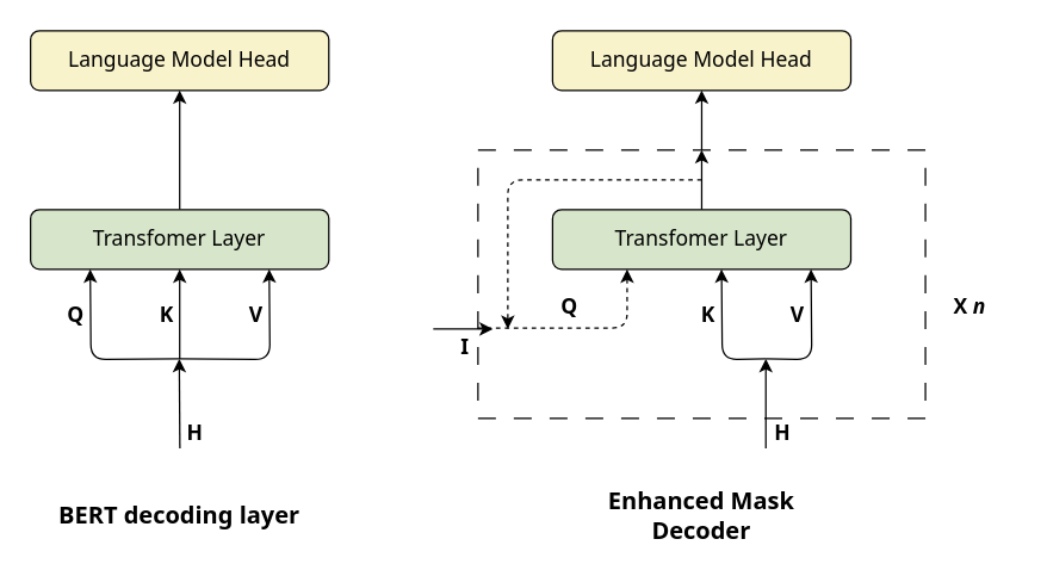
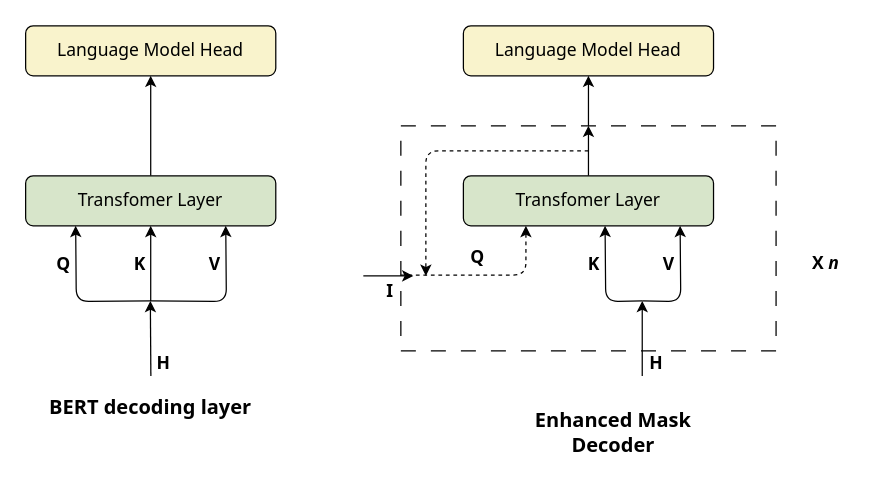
  <mxCell id="0" />
  <mxCell id="1" parent="0" />
  <mxCell id="2" value="" style="edgeStyle=orthogonalEdgeStyle;html=1;fontFamily=Noto Sans;fontSource=https%3A%2F%2Ffonts.googleapis.com%2Fcss%3Ffamily%3DNoto%2BSans;fontSize=14;" parent="1" source="3" target="7" edge="1"><mxGeometry relative="1" as="geometry" /></mxCell>
  <mxCell id="3" value="" style="whiteSpace=wrap;html=1;fillColor=none;dashed=1;dashPattern=12 12;fontFamily=Noto Sans;fontSource=https%3A%2F%2Ffonts.googleapis.com%2Fcss%3Ffamily%3DNoto%2BSans;fontSize=14;" parent="1" vertex="1"><mxGeometry x="320" y="100" width="300" height="180" as="geometry" /></mxCell>
  <mxCell id="4" style="edgeStyle=orthogonalEdgeStyle;html=1;exitX=0;exitY=0.663;exitDx=0;exitDy=0;entryX=0.25;entryY=1;entryDx=0;entryDy=0;dashed=1;exitPerimeter=0;fontFamily=Noto Sans;fontSource=https%3A%2F%2Ffonts.googleapis.com%2Fcss%3Ffamily%3DNoto%2BSans;fontSize=14;" parent="1" source="3" target="11" edge="1"><mxGeometry relative="1" as="geometry"><Array as="points"><mxPoint x="420" y="219" /></Array></mxGeometry></mxCell>
  <mxCell id="5" value="Q" style="edgeLabel;html=1;align=center;verticalAlign=middle;resizable=0;points=[];fontFamily=Noto Sans;fontSource=https%3A%2F%2Ffonts.googleapis.com%2Fcss%3Ffamily%3DNoto%2BSans;fontSize=14;fontStyle=1" parent="4" vertex="1" connectable="0"><mxGeometry x="0.592" y="1" relative="1" as="geometry"><mxPoint x="-39" y="-4" as="offset" /></mxGeometry></mxCell>
  <mxCell id="6" value="Language Model Head" style="rounded=1;whiteSpace=wrap;html=1;fontFamily=Noto Sans;fontSource=https%3A%2F%2Ffonts.googleapis.com%2Fcss%3Ffamily%3DNoto%2BSans;fontSize=14;fillColor=#F9F3CC;" parent="1" vertex="1"><mxGeometry x="20" y="20" width="200" height="40" as="geometry" /></mxCell>
  <mxCell id="7" value="Language Model Head" style="rounded=1;whiteSpace=wrap;html=1;fontFamily=Noto Sans;fontSource=https%3A%2F%2Ffonts.googleapis.com%2Fcss%3Ffamily%3DNoto%2BSans;fontSize=14;fillColor=#F9F3CC;" parent="1" vertex="1"><mxGeometry x="370" y="20" width="200" height="40" as="geometry" /></mxCell>
  <mxCell id="8" style="edgeStyle=orthogonalEdgeStyle;html=1;entryX=0.5;entryY=1;entryDx=0;entryDy=0;fontFamily=Noto Sans;fontSource=https%3A%2F%2Ffonts.googleapis.com%2Fcss%3Ffamily%3DNoto%2BSans;fontSize=14;" parent="1" source="9" target="6" edge="1"><mxGeometry relative="1" as="geometry" /></mxCell>
  <mxCell id="9" value="Transfomer Layer" style="rounded=1;whiteSpace=wrap;html=1;fontFamily=Noto Sans;fontSource=https%3A%2F%2Ffonts.googleapis.com%2Fcss%3Ffamily%3DNoto%2BSans;fontSize=14;fillColor=#D7E5CA;" parent="1" vertex="1"><mxGeometry x="20" y="140" width="200" height="40" as="geometry" /></mxCell>
  <mxCell id="10" style="html=1;exitX=0.5;exitY=0;exitDx=0;exitDy=0;entryX=0.5;entryY=0;entryDx=0;entryDy=0;fontFamily=Noto Sans;fontSource=https%3A%2F%2Ffonts.googleapis.com%2Fcss%3Ffamily%3DNoto%2BSans;fontSize=14;" parent="1" source="11" target="3" edge="1"><mxGeometry relative="1" as="geometry" /></mxCell>
  <mxCell id="11" value="Transfomer Layer" style="rounded=1;whiteSpace=wrap;html=1;fontFamily=Noto Sans;fontSource=https%3A%2F%2Ffonts.googleapis.com%2Fcss%3Ffamily%3DNoto%2BSans;fontSize=14;fillColor=#D7E5CA;" parent="1" vertex="1"><mxGeometry x="370" y="140" width="200" height="40" as="geometry" /></mxCell>
  <mxCell id="12" value="" style="endArrow=classic;html=1;fontFamily=Noto Sans;fontSource=https%3A%2F%2Ffonts.googleapis.com%2Fcss%3Ffamily%3DNoto%2BSans;fontSize=14;" parent="1" target="9" edge="1"><mxGeometry width="50" height="50" relative="1" as="geometry"><mxPoint x="120" y="240" as="sourcePoint" /><mxPoint x="140" y="180" as="targetPoint" /></mxGeometry></mxCell>
  <mxCell id="13" value="K" style="edgeLabel;html=1;align=center;verticalAlign=middle;resizable=0;points=[];fontFamily=Noto Sans;fontSource=https%3A%2F%2Ffonts.googleapis.com%2Fcss%3Ffamily%3DNoto%2BSans;fontSize=14;fontStyle=1" parent="12" vertex="1" connectable="0"><mxGeometry x="-0.263" relative="1" as="geometry"><mxPoint x="-10" y="-8" as="offset" /></mxGeometry></mxCell>
  <mxCell id="14" value="" style="endArrow=classic;html=1;edgeStyle=orthogonalEdgeStyle;fontFamily=Noto Sans;fontSource=https%3A%2F%2Ffonts.googleapis.com%2Fcss%3Ffamily%3DNoto%2BSans;fontSize=14;" parent="1" edge="1"><mxGeometry width="50" height="50" relative="1" as="geometry"><mxPoint x="120" y="240" as="sourcePoint" /><mxPoint x="60" y="180" as="targetPoint" /></mxGeometry></mxCell>
  <mxCell id="15" value="Q" style="edgeLabel;html=1;align=center;verticalAlign=middle;resizable=0;points=[];fontFamily=Noto Sans;fontSource=https%3A%2F%2Ffonts.googleapis.com%2Fcss%3Ffamily%3DNoto%2BSans;fontSize=14;fontStyle=1" parent="14" vertex="1" connectable="0"><mxGeometry x="-0.254" y="-2" relative="1" as="geometry"><mxPoint x="-25" y="-28" as="offset" /></mxGeometry></mxCell>
  <mxCell id="16" value="" style="endArrow=classic;html=1;edgeStyle=orthogonalEdgeStyle;fontFamily=Noto Sans;fontSource=https%3A%2F%2Ffonts.googleapis.com%2Fcss%3Ffamily%3DNoto%2BSans;fontSize=14;" parent="1" edge="1"><mxGeometry width="50" height="50" relative="1" as="geometry"><mxPoint x="120" y="240" as="sourcePoint" /><mxPoint x="180" y="180" as="targetPoint" /></mxGeometry></mxCell>
  <mxCell id="17" value="V" style="edgeLabel;html=1;align=center;verticalAlign=middle;resizable=0;points=[];fontFamily=Noto Sans;fontSource=https%3A%2F%2Ffonts.googleapis.com%2Fcss%3Ffamily%3DNoto%2BSans;fontSize=14;fontStyle=1" parent="16" vertex="1" connectable="0"><mxGeometry x="0.692" y="-2" relative="1" as="geometry"><mxPoint x="-12" y="12" as="offset" /></mxGeometry></mxCell>
  <mxCell id="18" value="" style="endArrow=classic;html=1;fontFamily=Noto Sans;fontSource=https%3A%2F%2Ffonts.googleapis.com%2Fcss%3Ffamily%3DNoto%2BSans;fontSize=14;fontStyle=1" parent="1" edge="1"><mxGeometry width="50" height="50" relative="1" as="geometry"><mxPoint x="120.13" y="300" as="sourcePoint" /><mxPoint x="119.71" y="240" as="targetPoint" /></mxGeometry></mxCell>
  <mxCell id="19" value="H" style="edgeLabel;html=1;align=center;verticalAlign=middle;resizable=0;points=[];fontFamily=Noto Sans;fontSource=https%3A%2F%2Ffonts.googleapis.com%2Fcss%3Ffamily%3DNoto%2BSans;fontSize=14;fontStyle=1" parent="18" vertex="1" connectable="0"><mxGeometry x="-0.249" y="1" relative="1" as="geometry"><mxPoint x="11" y="12" as="offset" /></mxGeometry></mxCell>
  <mxCell id="20" value="" style="endArrow=classic;html=1;edgeStyle=orthogonalEdgeStyle;fontFamily=Noto Sans;fontSource=https%3A%2F%2Ffonts.googleapis.com%2Fcss%3Ffamily%3DNoto%2BSans;fontSize=14;" parent="1" edge="1"><mxGeometry width="50" height="50" relative="1" as="geometry"><mxPoint x="513" y="240" as="sourcePoint" /><mxPoint x="483.29" y="180" as="targetPoint" /></mxGeometry></mxCell>
  <mxCell id="21" value="K" style="edgeLabel;html=1;align=center;verticalAlign=middle;resizable=0;points=[];fontFamily=Noto Sans;fontSource=https%3A%2F%2Ffonts.googleapis.com%2Fcss%3Ffamily%3DNoto%2BSans;fontSize=14;fontStyle=1" parent="20" vertex="1" connectable="0"><mxGeometry x="-0.263" relative="1" as="geometry"><mxPoint x="-10" y="-26" as="offset" /></mxGeometry></mxCell>
  <mxCell id="22" value="" style="endArrow=classic;html=1;edgeStyle=orthogonalEdgeStyle;fontFamily=Noto Sans;fontSource=https%3A%2F%2Ffonts.googleapis.com%2Fcss%3Ffamily%3DNoto%2BSans;fontSize=14;" parent="1" edge="1"><mxGeometry width="50" height="50" relative="1" as="geometry"><mxPoint x="513" y="240" as="sourcePoint" /><mxPoint x="543.29" y="180" as="targetPoint" /></mxGeometry></mxCell>
  <mxCell id="23" value="V" style="edgeLabel;html=1;align=center;verticalAlign=middle;resizable=0;points=[];fontFamily=Noto Sans;fontSource=https%3A%2F%2Ffonts.googleapis.com%2Fcss%3Ffamily%3DNoto%2BSans;fontSize=14;fontStyle=1" parent="22" vertex="1" connectable="0"><mxGeometry x="0.692" y="-2" relative="1" as="geometry"><mxPoint x="-12" y="16" as="offset" /></mxGeometry></mxCell>
  <mxCell id="24" value="" style="endArrow=classic;html=1;fontFamily=Noto Sans;fontSource=https%3A%2F%2Ffonts.googleapis.com%2Fcss%3Ffamily%3DNoto%2BSans;fontSize=14;fontStyle=1" parent="1" edge="1"><mxGeometry width="50" height="50" relative="1" as="geometry"><mxPoint x="513" y="300" as="sourcePoint" /><mxPoint x="513" y="240" as="targetPoint" /></mxGeometry></mxCell>
  <mxCell id="25" value="H" style="edgeLabel;html=1;align=center;verticalAlign=middle;resizable=0;points=[];fontFamily=Noto Sans;fontSource=https%3A%2F%2Ffonts.googleapis.com%2Fcss%3Ffamily%3DNoto%2BSans;fontSize=14;fontStyle=1" parent="24" vertex="1" connectable="0"><mxGeometry x="-0.249" y="1" relative="1" as="geometry"><mxPoint x="11" y="12" as="offset" /></mxGeometry></mxCell>
  <mxCell id="26" value="" style="endArrow=classic;html=1;fontFamily=Noto Sans;fontSource=https%3A%2F%2Ffonts.googleapis.com%2Fcss%3Ffamily%3DNoto%2BSans;fontSize=14;fontStyle=1" parent="1" edge="1"><mxGeometry width="50" height="50" relative="1" as="geometry"><mxPoint x="290" y="220" as="sourcePoint" /><mxPoint x="330" y="220" as="targetPoint" /></mxGeometry></mxCell>
  <mxCell id="27" value="I" style="edgeLabel;html=1;align=center;verticalAlign=middle;resizable=0;points=[];fontFamily=Noto Sans;fontSource=https%3A%2F%2Ffonts.googleapis.com%2Fcss%3Ffamily%3DNoto%2BSans;fontSize=14;fontStyle=1" parent="26" vertex="1" connectable="0"><mxGeometry x="-0.249" y="1" relative="1" as="geometry"><mxPoint x="5" y="12" as="offset" /></mxGeometry></mxCell>
  <mxCell id="28" style="html=1;edgeStyle=orthogonalEdgeStyle;dashed=1;fontFamily=Noto Sans;fontSource=https%3A%2F%2Ffonts.googleapis.com%2Fcss%3Ffamily%3DNoto%2BSans;fontSize=14;" parent="1" edge="1"><mxGeometry relative="1" as="geometry"><mxPoint x="470" y="120" as="sourcePoint" /><mxPoint x="340" y="220" as="targetPoint" /><Array as="points"><mxPoint x="340" y="120" /><mxPoint x="340" y="220" /></Array></mxGeometry></mxCell>
- <mxCell id="29" value="X &lt;i&gt;n&lt;/i&gt;" style="text;html=1;strokeColor=none;fillColor=none;align=center;verticalAlign=middle;whiteSpace=wrap;rounded=0;fontFamily=Noto Sans;fontSource=https%3A%2F%2Ffonts.googleapis.com%2Fcss%3Ffamily%3DNoto%2BSans;fontSize=14;fontStyle=1" parent="1" vertex="1"><mxGeometry x="620" y="190" width="60" height="30" as="geometry" /></mxCell>
- <mxCell id="30" value="BERT decoding layer" style="text;html=1;strokeColor=none;fillColor=none;align=center;verticalAlign=middle;whiteSpace=wrap;rounded=0;fontFamily=Noto Sans;fontSource=https%3A%2F%2Ffonts.googleapis.com%2Fcss%3Ffamily%3DNoto%2BSans;fontSize=16;fontStyle=1" parent="1" vertex="1"><mxGeometry x="25" y="330" width="190" height="30" as="geometry" /></mxCell>
- <mxCell id="31" value="Enhanced Mask Decoder" style="text;html=1;strokeColor=none;fillColor=none;align=center;verticalAlign=middle;whiteSpace=wrap;rounded=0;fontFamily=Noto Sans;fontSource=https%3A%2F%2Ffonts.googleapis.com%2Fcss%3Ffamily%3DNoto%2BSans;fontSize=16;fontStyle=1" parent="1" vertex="1"><mxGeometry x="375" y="330" width="190" height="30" as="geometry" /></mxCell>
+ <mxCell id="29" value="X &lt;i&gt;n&lt;/i&gt;" style="text;html=1;strokeColor=none;fillColor=none;align=center;verticalAlign=middle;whiteSpace=wrap;rounded=0;fontFamily=Noto Sans;fontSource=https%3A%2F%2Ffonts.googleapis.com%2Fcss%3Ffamily%3DNoto%2BSans;fontSize=14;fontStyle=1" parent="1" vertex="1"><mxGeometry x="630" y="195" width="60" height="30" as="geometry" /></mxCell>
+ <mxCell id="30" value="BERT decoding layer" style="text;html=1;strokeColor=none;fillColor=none;align=center;verticalAlign=middle;whiteSpace=wrap;rounded=0;fontFamily=Noto Sans;fontSource=https%3A%2F%2Ffonts.googleapis.com%2Fcss%3Ffamily%3DNoto%2BSans;fontSize=16;fontStyle=1" parent="1" vertex="1"><mxGeometry x="25" y="310" width="190" height="30" as="geometry" /></mxCell>
+ <mxCell id="31" value="Enhanced Mask Decoder" style="text;html=1;strokeColor=none;fillColor=none;align=center;verticalAlign=middle;whiteSpace=wrap;rounded=0;fontFamily=Noto Sans;fontSource=https%3A%2F%2Ffonts.googleapis.com%2Fcss%3Ffamily%3DNoto%2BSans;fontSize=16;fontStyle=1" parent="1" vertex="1"><mxGeometry x="395" y="330" width="190" height="30" as="geometry" /></mxCell>
